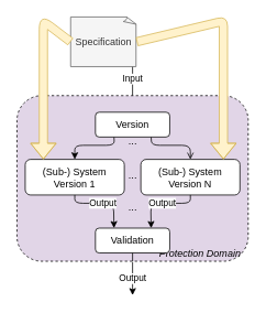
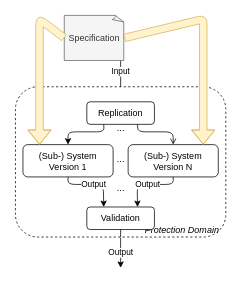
  <mxCell id="0" />
  <mxCell id="1" parent="0" />
- <mxCell id="2" value="&lt;i&gt;Protection Domain &amp;nbsp;&lt;/i&gt;" style="rounded=1;whiteSpace=wrap;html=1;dashed=1;align=right;verticalAlign=bottom;fillColor=#e1d5e7;" parent="1" vertex="1"><mxGeometry x="20" y="115" width="280" height="200" as="geometry" /></mxCell>
+ <mxCell id="2" value="&lt;i&gt;Protection Domain &amp;nbsp;&lt;/i&gt;" style="rounded=1;whiteSpace=wrap;html=1;dashed=1;align=right;verticalAlign=bottom;" parent="1" vertex="1"><mxGeometry x="20" y="115" width="280" height="200" as="geometry" /></mxCell>
  <mxCell id="3" value="(Sub-) System&lt;br&gt;Version 1" style="rounded=1;whiteSpace=wrap;html=1;" parent="1" vertex="1"><mxGeometry x="30" y="192" width="120" height="43" as="geometry" /></mxCell>
  <mxCell id="4" value="(Sub-) System&lt;br&gt;Version N" style="rounded=1;whiteSpace=wrap;html=1;" parent="1" vertex="1"><mxGeometry x="170" y="192" width="120" height="43" as="geometry" /></mxCell>
  <mxCell id="5" value="Validation" style="rounded=1;whiteSpace=wrap;html=1;" parent="1" vertex="1"><mxGeometry x="115" y="275" width="90" height="30" as="geometry" /></mxCell>
  <mxCell id="6" value="Output" style="endArrow=classic;html=1;entryX=0.25;entryY=0;entryDx=0;entryDy=0;exitX=0.5;exitY=1;exitDx=0;exitDy=0;" parent="1" source="3" target="5" edge="1"><mxGeometry width="50" height="50" relative="1" as="geometry"><mxPoint x="169" y="275" as="sourcePoint" /><mxPoint x="135.5" y="265" as="targetPoint" /><Array as="points"><mxPoint x="90" y="245" /><mxPoint x="137" y="245" /></Array></mxGeometry></mxCell>
  <mxCell id="7" value="Output" style="endArrow=classic;html=1;entryX=0.75;entryY=0;entryDx=0;entryDy=0;exitX=0.5;exitY=1;exitDx=0;exitDy=0;" parent="1" source="4" target="5" edge="1"><mxGeometry width="50" height="50" relative="1" as="geometry"><mxPoint x="169" y="275" as="sourcePoint" /><mxPoint x="180.5" y="265" as="targetPoint" /><Array as="points"><mxPoint x="230" y="245" /><mxPoint x="182" y="245" /></Array></mxGeometry></mxCell>
  <mxCell id="8" value="" style="endArrow=classic;html=1;entryX=0.5;entryY=0;entryDx=0;entryDy=0;exitX=0.25;exitY=1;exitDx=0;exitDy=0;" parent="1" source="13" target="3" edge="1"><mxGeometry width="50" height="50" relative="1" as="geometry"><mxPoint x="160" y="65" as="sourcePoint" /><mxPoint x="219" y="225" as="targetPoint" /><Array as="points"><mxPoint x="138" y="175" /><mxPoint x="90" y="175" /></Array></mxGeometry></mxCell>
  <mxCell id="9" value="" style="endArrow=open;html=1;entryX=0.5;entryY=0;entryDx=0;entryDy=0;exitX=0.75;exitY=1;exitDx=0;exitDy=0;" parent="1" source="13" target="4" edge="1"><mxGeometry width="50" height="50" relative="1" as="geometry"><mxPoint x="232" y="135" as="sourcePoint" /><mxPoint x="219" y="225" as="targetPoint" /><Array as="points"><mxPoint x="183" y="175" /><mxPoint x="230" y="175" /></Array></mxGeometry></mxCell>
  <mxCell id="10" value="" style="endArrow=none;html=1;exitX=0.5;exitY=1;exitDx=0;exitDy=0;endFill=0;entryX=0.5;entryY=1;entryDx=0;entryDy=0;" parent="1" source="5" target="2" edge="1"><mxGeometry width="50" height="50" relative="1" as="geometry"><mxPoint x="170" y="285" as="sourcePoint" /><mxPoint x="200" y="345" as="targetPoint" /></mxGeometry></mxCell>
  <mxCell id="11" value="Input" style="endArrow=none;html=1;endFill=0;" parent="1" edge="1"><mxGeometry width="50" height="50" relative="1" as="geometry"><mxPoint x="160" y="75" as="sourcePoint" /><mxPoint x="160" y="115" as="targetPoint" /></mxGeometry></mxCell>
  <mxCell id="12" value="Output" style="endArrow=classic;html=1;exitX=0.5;exitY=1;exitDx=0;exitDy=0;" parent="1" edge="1"><mxGeometry width="50" height="50" relative="1" as="geometry"><mxPoint x="160" y="316" as="sourcePoint" /><mxPoint x="160" y="356" as="targetPoint" /></mxGeometry></mxCell>
- <mxCell id="13" value="Version" style="rounded=1;whiteSpace=wrap;html=1;" parent="1" vertex="1"><mxGeometry x="115" y="135" width="90" height="30" as="geometry" /></mxCell>
+ <mxCell id="13" value="Replication" style="rounded=1;whiteSpace=wrap;html=1;" parent="1" vertex="1"><mxGeometry x="115" y="135" width="90" height="30" as="geometry" /></mxCell>
  <mxCell id="14" value="Specification" style="whiteSpace=wrap;html=1;shape=mxgraph.basic.document;fillColor=#f5f5f5;strokeColor=#666666;fontColor=#333333;" parent="1" vertex="1"><mxGeometry x="85" y="20" width="80" height="60" as="geometry" /></mxCell>
  <mxCell id="15" value="" style="shape=flexArrow;endArrow=classic;html=1;fillColor=#fff2cc;strokeColor=#d6b656;entryX=0.75;entryY=0;entryDx=0;entryDy=0;exitX=1;exitY=0.5;exitDx=0;exitDy=0;exitPerimeter=0;" parent="1" source="14" edge="1"><mxGeometry width="50" height="50" relative="1" as="geometry"><mxPoint x="160" y="145" as="sourcePoint" /><mxPoint x="270" y="192" as="targetPoint" /><Array as="points"><mxPoint x="270" y="25" /></Array></mxGeometry></mxCell>
  <mxCell id="16" value="" style="shape=flexArrow;endArrow=classic;html=1;exitX=0;exitY=0.5;exitDx=0;exitDy=0;exitPerimeter=0;fillColor=#fff2cc;strokeColor=#d6b656;entryX=0.25;entryY=0;entryDx=0;entryDy=0;" parent="1" source="14" edge="1"><mxGeometry width="50" height="50" relative="1" as="geometry"><mxPoint x="160" y="145" as="sourcePoint" /><mxPoint x="52" y="192" as="targetPoint" /><Array as="points"><mxPoint x="52" y="25" /></Array></mxGeometry></mxCell>
  <mxCell id="17" value="..." style="text;html=1;align=center;verticalAlign=middle;resizable=0;points=[];autosize=1;" vertex="1" parent="1"><mxGeometry x="145" y="201" width="30" height="20" as="geometry" /></mxCell>
  <mxCell id="18" value="..." style="text;html=1;align=center;verticalAlign=middle;resizable=0;points=[];autosize=1;" vertex="1" parent="1"><mxGeometry x="145" y="161" width="30" height="20" as="geometry" /></mxCell>
  <mxCell id="19" value="..." style="text;html=1;align=center;verticalAlign=middle;resizable=0;points=[];autosize=1;" vertex="1" parent="1"><mxGeometry x="145" y="240" width="30" height="20" as="geometry" /></mxCell>
